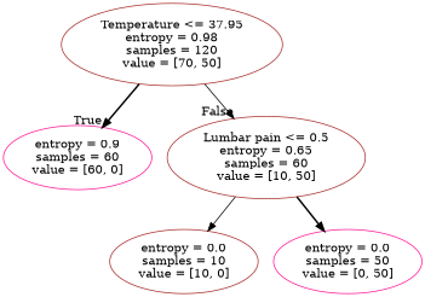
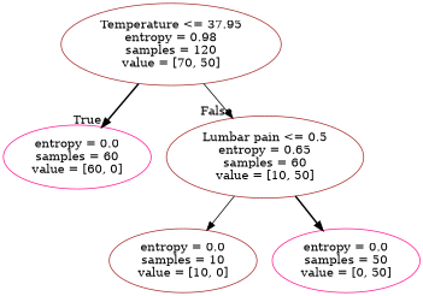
  digraph {
    node [shape=ellipse color=brown]
    edge [style=bold]
    n1 [label="Temperature <= 37.95\nentropy = 0.98\nsamples = 120\nvalue = [70, 50]"]
-   n2 [label="entropy = 0.9\nsamples = 60\nvalue = [60, 0]" color=deeppink]
+   n2 [label="entropy = 0.0\nsamples = 60\nvalue = [60, 0]" color=deeppink]
    n3 [label="Lumbar pain <= 0.5\nentropy = 0.65\nsamples = 60\nvalue = [10, 50]"]
    n4 [label="entropy = 0.0\nsamples = 10\nvalue = [10, 0]"]
    n5 [label="entropy = 0.0\nsamples = 50\nvalue = [0, 50]" color=deeppink]
    n1 -> n2 [headlabel=True labelangle=45 labeldistance=2.5]
    n1 -> n3 [headlabel=False labelangle=-45 labeldistance=2.5 style=solid]
    n3 -> n4 [style=solid]
    n3 -> n5
  }
